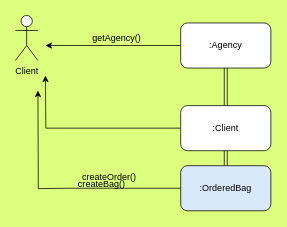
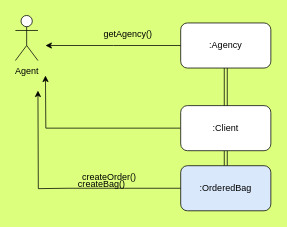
  <mxCell id="0" />
  <mxCell id="1" parent="0" />
- <mxCell id="2" value="Client" style="shape=umlActor;verticalLabelPosition=bottom;verticalAlign=top;html=1;outlineConnect=0;" vertex="1" parent="1"><mxGeometry x="20" y="20" width="30" height="60" as="geometry" /></mxCell>
+ <mxCell id="2" value="Agent" style="shape=umlActor;verticalLabelPosition=bottom;verticalAlign=top;html=1;outlineConnect=0;" vertex="1" parent="1"><mxGeometry x="20" y="20" width="30" height="60" as="geometry" /></mxCell>
  <mxCell id="3" style="edgeStyle=orthogonalEdgeStyle;rounded=0;orthogonalLoop=1;jettySize=auto;html=1;" edge="1" parent="1" source="5"><mxGeometry relative="1" as="geometry"><mxPoint x="60" y="100" as="targetPoint" /></mxGeometry></mxCell>
  <mxCell id="4" value="" style="edgeStyle=orthogonalEdgeStyle;shape=link;rounded=0;orthogonalLoop=1;jettySize=auto;html=1;" edge="1" parent="1" source="5" target="9"><mxGeometry relative="1" as="geometry" /></mxCell>
  <mxCell id="5" value=":Client" style="rounded=1;whiteSpace=wrap;html=1;" vertex="1" parent="1"><mxGeometry x="240" y="140" width="120" height="60" as="geometry" /></mxCell>
  <mxCell id="6" style="edgeStyle=orthogonalEdgeStyle;rounded=0;orthogonalLoop=1;jettySize=auto;html=1;entryX=0.5;entryY=0;entryDx=0;entryDy=0;shape=link;" edge="1" parent="1" source="7" target="5"><mxGeometry relative="1" as="geometry" /></mxCell>
  <mxCell id="7" value=":Agency&lt;span style=&quot;color: rgba(0, 0, 0, 0); font-family: monospace; font-size: 0px; text-align: start;&quot;&gt;%3CmxGraphModel%3E%3Croot%3E%3CmxCell%20id%3D%220%22%2F%3E%3CmxCell%20id%3D%221%22%20parent%3D%220%22%2F%3E%3CmxCell%20id%3D%222%22%20value%3D%22%3AAdmin%22%20style%3D%22rounded%3D1%3BwhiteSpace%3Dwrap%3Bhtml%3D1%3B%22%20vertex%3D%221%22%20parent%3D%221%22%3E%3CmxGeometry%20x%3D%22-10%22%20y%3D%22140%22%20width%3D%22120%22%20height%3D%2260%22%20as%3D%22geometry%22%2F%3E%3C%2FmxCell%3E%3C%2Froot%3E%3C%2FmxGraphModel&lt;/span&gt;" style="rounded=1;whiteSpace=wrap;html=1;" vertex="1" parent="1"><mxGeometry x="240" y="30" width="120" height="60" as="geometry" /></mxCell>
  <mxCell id="8" style="edgeStyle=orthogonalEdgeStyle;rounded=0;orthogonalLoop=1;jettySize=auto;html=1;startArrow=none;" edge="1" parent="1"><mxGeometry relative="1" as="geometry"><mxPoint x="50" y="120" as="targetPoint" /><mxPoint x="90" y="250" as="sourcePoint" /></mxGeometry></mxCell>
  <mxCell id="9" value=":OrderedBag" style="rounded=1;whiteSpace=wrap;html=1;fillColor=#dae8fc;" vertex="1" parent="1"><mxGeometry x="240" y="220" width="120" height="60" as="geometry" /></mxCell>
  <mxCell id="10" style="edgeStyle=orthogonalEdgeStyle;rounded=0;orthogonalLoop=1;jettySize=auto;html=1;exitX=0;exitY=0.5;exitDx=0;exitDy=0;" edge="1" parent="1" source="7"><mxGeometry relative="1" as="geometry"><mxPoint x="60" y="60" as="targetPoint" /><mxPoint x="110" y="60" as="sourcePoint" /></mxGeometry></mxCell>
  <mxCell id="11" value="" style="edgeStyle=orthogonalEdgeStyle;rounded=0;orthogonalLoop=1;jettySize=auto;html=1;endArrow=none;" edge="1" parent="1" source="9"><mxGeometry relative="1" as="geometry"><mxPoint x="90" y="250" as="targetPoint" /><mxPoint x="240" y="250" as="sourcePoint" /></mxGeometry></mxCell>
- <mxCell id="12" value="getAgency()" style="text;html=1;strokeColor=none;fillColor=none;align=center;verticalAlign=middle;whiteSpace=wrap;rounded=0;" vertex="1" parent="1"><mxGeometry x="110" y="35" width="90" height="30" as="geometry" /></mxCell>
+ <mxCell id="12" value="getAgency()" style="text;html=1;strokeColor=none;fillColor=none;align=center;verticalAlign=middle;whiteSpace=wrap;rounded=0;" vertex="1" parent="1"><mxGeometry x="125" y="30" width="90" height="30" as="geometry" /></mxCell>
  <mxCell id="13" value="createOrder()" style="text;html=1;strokeColor=none;fillColor=none;align=center;verticalAlign=middle;whiteSpace=wrap;rounded=0;" vertex="1" parent="1"><mxGeometry x="100" y="220" width="90" height="30" as="geometry" /></mxCell>
  <mxCell id="14" value="createBag()" style="text;html=1;strokeColor=none;fillColor=none;align=center;verticalAlign=middle;whiteSpace=wrap;rounded=0;" vertex="1" parent="1"><mxGeometry x="90" y="230" width="90" height="30" as="geometry" /></mxCell>
